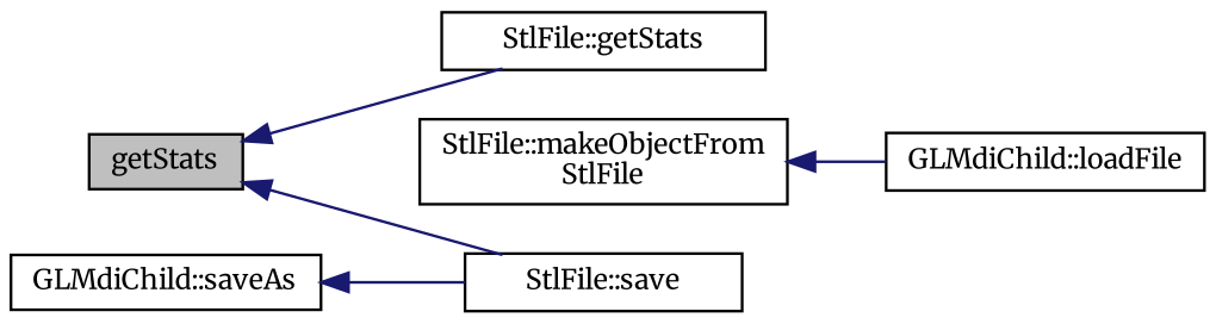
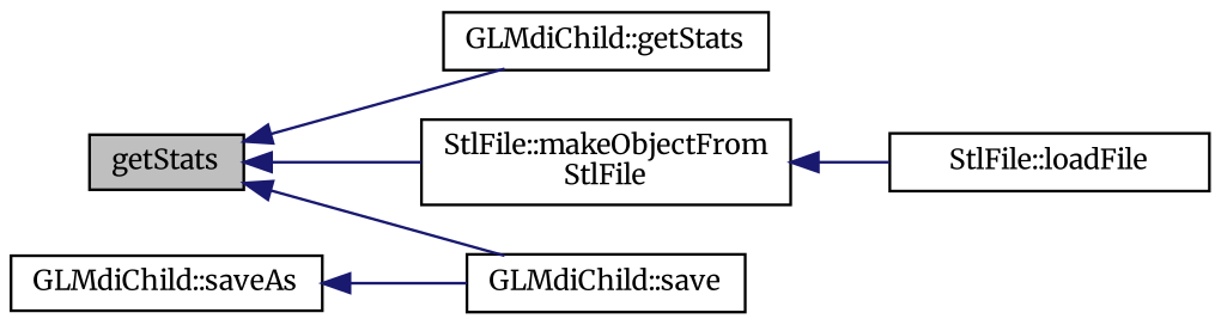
  digraph {
    fontname=Merriweather
    rankdir=LR
    node [color=black fillcolor=white fontname=Merriweather fontsize=10 shape=record style=filled]
    edge [color=midnightblue dir=back fontname=Merriweather fontsize=10 labelfontname=Helvetica labelfontsize=10 style=solid]
    n1 [fillcolor=grey75 fontcolor=black height=0.2 label=getStats width=0.4]
-   n2 [height=0.2 label="StlFile::getStats" width=0.4]
+   n2 [height=0.2 label="GLMdiChild::getStats" width=0.4]
    n3 [height=0.2 label="StlFile::makeObjectFrom\lStlFile" width=0.4]
-   n4 [height=0.2 label="StlFile::save" width=0.4]
-   n5 [height=0.2 label="GLMdiChild::loadFile" width=0.4]
+   n4 [height=0.2 label="GLMdiChild::save" width=0.4]
+   n5 [height=0.2 label="StlFile::loadFile" width=0.4]
    n6 [height=0.2 label="GLMdiChild::saveAs" width=0.4]
    n1 -> n2
+   n1 -> n3
    n1 -> n4
    n3 -> n5
    n6 -> n4
  }
